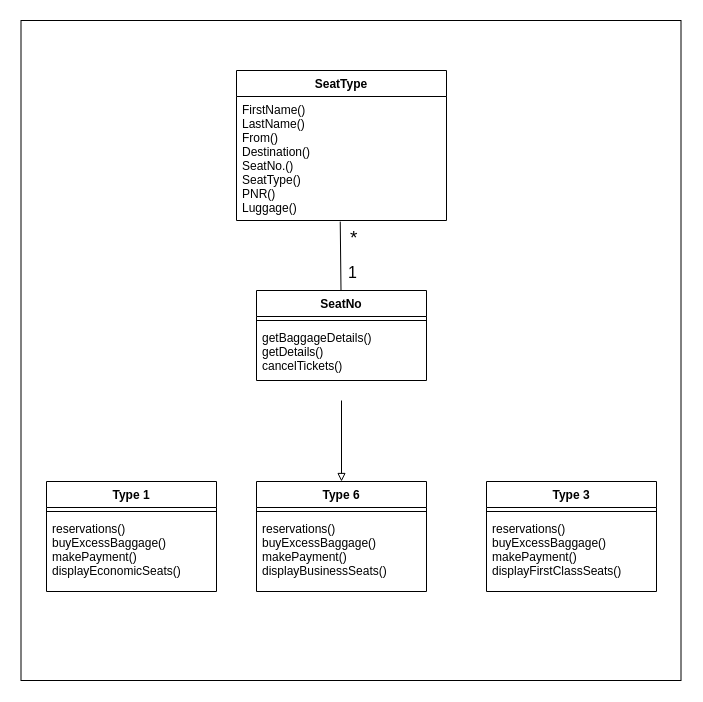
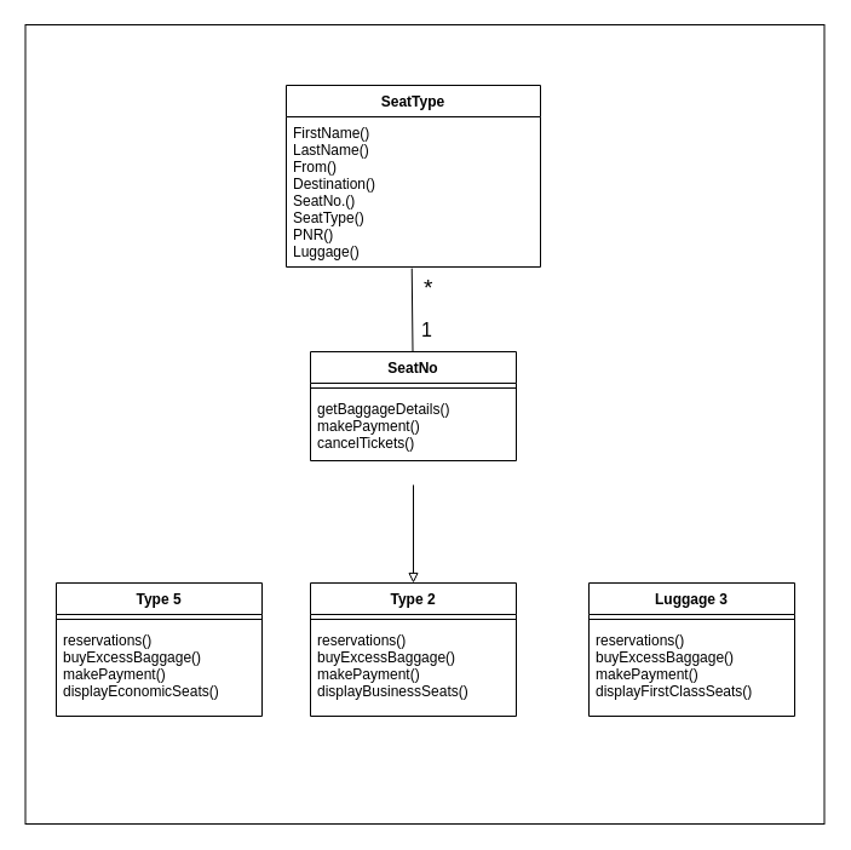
  <mxCell id="0" />
  <mxCell id="1" parent="0" />
- <mxCell id="2" value="Type 1" style="swimlane;fontStyle=1;align=center;verticalAlign=top;childLayout=stackLayout;horizontal=1;startSize=26;horizontalStack=0;resizeParent=1;resizeParentMax=0;resizeLast=0;collapsible=1;marginBottom=0;" parent="1" vertex="1"><mxGeometry x="46" y="481" width="170" height="110" as="geometry" /></mxCell>
+ <mxCell id="2" value="Type 5" style="swimlane;fontStyle=1;align=center;verticalAlign=top;childLayout=stackLayout;horizontal=1;startSize=26;horizontalStack=0;resizeParent=1;resizeParentMax=0;resizeLast=0;collapsible=1;marginBottom=0;" parent="1" vertex="1"><mxGeometry x="46" y="481" width="170" height="110" as="geometry" /></mxCell>
  <mxCell id="3" value="" style="line;strokeWidth=1;fillColor=none;align=left;verticalAlign=middle;spacingTop=-1;spacingLeft=3;spacingRight=3;rotatable=0;labelPosition=right;points=[];portConstraint=eastwest;" parent="2" vertex="1"><mxGeometry y="26" width="170" height="8" as="geometry" /></mxCell>
  <mxCell id="4" value="reservations()&#10;buyExcessBaggage()&#10;makePayment()&#10;displayEconomicSeats()" style="text;strokeColor=none;fillColor=none;align=left;verticalAlign=top;spacingLeft=4;spacingRight=4;overflow=hidden;rotatable=0;points=[[0,0.5],[1,0.5]];portConstraint=eastwest;" parent="2" vertex="1"><mxGeometry y="34" width="170" height="76" as="geometry" /></mxCell>
  <mxCell id="5" value="SeatType" style="swimlane;fontStyle=1;align=center;verticalAlign=top;childLayout=stackLayout;horizontal=1;startSize=26;horizontalStack=0;resizeParent=1;resizeParentMax=0;resizeLast=0;collapsible=1;marginBottom=0;" parent="1" vertex="1"><mxGeometry x="236" y="70" width="210" height="150" as="geometry" /></mxCell>
  <mxCell id="6" value="FirstName()&#10;LastName()&#10;From()&#10;Destination()&#10;SeatNo.()&#10;SeatType()&#10;PNR()&#10;Luggage()" style="text;strokeColor=none;fillColor=none;align=left;verticalAlign=top;spacingLeft=4;spacingRight=4;overflow=hidden;rotatable=0;points=[[0,0.5],[1,0.5]];portConstraint=eastwest;" parent="5" vertex="1"><mxGeometry y="26" width="210" height="124" as="geometry" /></mxCell>
- <mxCell id="7" value="Type 6" style="swimlane;fontStyle=1;align=center;verticalAlign=top;childLayout=stackLayout;horizontal=1;startSize=26;horizontalStack=0;resizeParent=1;resizeParentMax=0;resizeLast=0;collapsible=1;marginBottom=0;" vertex="1" parent="1"><mxGeometry x="256" y="481" width="170" height="110" as="geometry" /></mxCell>
+ <mxCell id="7" value="Type 2" style="swimlane;fontStyle=1;align=center;verticalAlign=top;childLayout=stackLayout;horizontal=1;startSize=26;horizontalStack=0;resizeParent=1;resizeParentMax=0;resizeLast=0;collapsible=1;marginBottom=0;" vertex="1" parent="1"><mxGeometry x="256" y="481" width="170" height="110" as="geometry" /></mxCell>
  <mxCell id="8" value="" style="line;strokeWidth=1;fillColor=none;align=left;verticalAlign=middle;spacingTop=-1;spacingLeft=3;spacingRight=3;rotatable=0;labelPosition=right;points=[];portConstraint=eastwest;" vertex="1" parent="7"><mxGeometry y="26" width="170" height="8" as="geometry" /></mxCell>
  <mxCell id="9" value="reservations()&#10;buyExcessBaggage()&#10;makePayment()&#10;displayBusinessSeats()" style="text;strokeColor=none;fillColor=none;align=left;verticalAlign=top;spacingLeft=4;spacingRight=4;overflow=hidden;rotatable=0;points=[[0,0.5],[1,0.5]];portConstraint=eastwest;" vertex="1" parent="7"><mxGeometry y="34" width="170" height="76" as="geometry" /></mxCell>
- <mxCell id="10" value="Type 3" style="swimlane;fontStyle=1;align=center;verticalAlign=top;childLayout=stackLayout;horizontal=1;startSize=26;horizontalStack=0;resizeParent=1;resizeParentMax=0;resizeLast=0;collapsible=1;marginBottom=0;" vertex="1" parent="1"><mxGeometry x="486" y="481" width="170" height="110" as="geometry" /></mxCell>
+ <mxCell id="10" value="Luggage 3" style="swimlane;fontStyle=1;align=center;verticalAlign=top;childLayout=stackLayout;horizontal=1;startSize=26;horizontalStack=0;resizeParent=1;resizeParentMax=0;resizeLast=0;collapsible=1;marginBottom=0;" vertex="1" parent="1"><mxGeometry x="486" y="481" width="170" height="110" as="geometry" /></mxCell>
  <mxCell id="11" value="" style="line;strokeWidth=1;fillColor=none;align=left;verticalAlign=middle;spacingTop=-1;spacingLeft=3;spacingRight=3;rotatable=0;labelPosition=right;points=[];portConstraint=eastwest;" vertex="1" parent="10"><mxGeometry y="26" width="170" height="8" as="geometry" /></mxCell>
  <mxCell id="12" value="reservations()&#10;buyExcessBaggage()&#10;makePayment()&#10;displayFirstClassSeats()" style="text;strokeColor=none;fillColor=none;align=left;verticalAlign=top;spacingLeft=4;spacingRight=4;overflow=hidden;rotatable=0;points=[[0,0.5],[1,0.5]];portConstraint=eastwest;" vertex="1" parent="10"><mxGeometry y="34" width="170" height="76" as="geometry" /></mxCell>
  <mxCell id="13" style="rounded=0;orthogonalLoop=1;jettySize=auto;html=1;entryX=0.494;entryY=1.009;entryDx=0;entryDy=0;entryPerimeter=0;endArrow=none;endFill=0;" edge="1" parent="1" source="15" target="6"><mxGeometry relative="1" as="geometry" /></mxCell>
  <mxCell id="14" style="edgeStyle=none;rounded=0;orthogonalLoop=1;jettySize=auto;html=1;entryX=0.5;entryY=0;entryDx=0;entryDy=0;endArrow=block;endFill=0;" edge="1" parent="1" target="7"><mxGeometry relative="1" as="geometry"><mxPoint x="341" y="400" as="sourcePoint" /></mxGeometry></mxCell>
  <mxCell id="15" value="SeatNo" style="swimlane;fontStyle=1;align=center;verticalAlign=top;childLayout=stackLayout;horizontal=1;startSize=26;horizontalStack=0;resizeParent=1;resizeParentMax=0;resizeLast=0;collapsible=1;marginBottom=0;" vertex="1" parent="1"><mxGeometry x="256" y="290" width="170" height="90" as="geometry" /></mxCell>
  <mxCell id="16" value="" style="line;strokeWidth=1;fillColor=none;align=left;verticalAlign=middle;spacingTop=-1;spacingLeft=3;spacingRight=3;rotatable=0;labelPosition=right;points=[];portConstraint=eastwest;" vertex="1" parent="15"><mxGeometry y="26" width="170" height="8" as="geometry" /></mxCell>
- <mxCell id="17" value="getBaggageDetails()&#10;getDetails()&#10;cancelTickets()" style="text;strokeColor=none;fillColor=none;align=left;verticalAlign=top;spacingLeft=4;spacingRight=4;overflow=hidden;rotatable=0;points=[[0,0.5],[1,0.5]];portConstraint=eastwest;" vertex="1" parent="15"><mxGeometry y="34" width="170" height="56" as="geometry" /></mxCell>
+ <mxCell id="17" value="getBaggageDetails()&#10;makePayment()&#10;cancelTickets()" style="text;strokeColor=none;fillColor=none;align=left;verticalAlign=top;spacingLeft=4;spacingRight=4;overflow=hidden;rotatable=0;points=[[0,0.5],[1,0.5]];portConstraint=eastwest;" vertex="1" parent="15"><mxGeometry y="34" width="170" height="56" as="geometry" /></mxCell>
  <mxCell id="18" value="&lt;span style=&quot;font-size: 19px&quot;&gt;*&lt;/span&gt;" style="text;html=1;resizable=0;points=[];autosize=1;align=left;verticalAlign=top;spacingTop=-4;" vertex="1" parent="1"><mxGeometry x="348" y="224" width="20" height="20" as="geometry" /></mxCell>
  <mxCell id="19" value="&lt;font style=&quot;font-size: 16px&quot;&gt;1&lt;/font&gt;" style="text;html=1;resizable=0;points=[];autosize=1;align=left;verticalAlign=top;spacingTop=-4;" vertex="1" parent="1"><mxGeometry x="345.5" y="260" width="20" height="20" as="geometry" /></mxCell>
  <mxCell id="20" value="" style="rounded=0;whiteSpace=wrap;html=1;fillColor=none;strokeColor=#000000;" vertex="1" parent="1"><mxGeometry x="20.5" y="20" width="660" height="660" as="geometry" /></mxCell>
